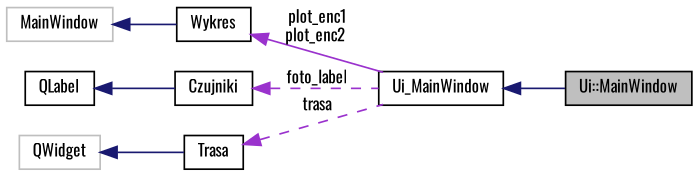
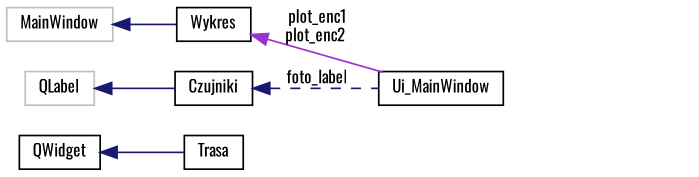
  digraph {
    fontname=Oswald
    rankdir=LR
    node [color=black fillcolor=white fontname=Oswald fontsize=10 shape=record style=filled]
    edge [color=midnightblue dir=back fontname=Oswald fontsize=10 labelfontname=Helvetica labelfontsize=10 style=solid]
-   n1 [fillcolor=grey75 fontcolor=black height=0.2 label="Ui::MainWindow" width=0.4]
    n2 [height=0.2 label=Ui_MainWindow width=0.4]
    n3 [height=0.2 label=Wykres width=0.4]
    n4 [color=grey75 height=0.2 label=MainWindow width=0.4]
    n5 [height=0.2 label=Czujniki width=0.4]
-   n6 [height=0.2 label=QLabel width=0.4]
+   n6 [color=grey75 height=0.2 label=QLabel width=0.4]
    n7 [height=0.2 label=Trasa width=0.4]
-   n8 [color=grey75 height=0.2 label=QWidget width=0.4]
-   n2 -> n1
+   n8 [height=0.2 label=QWidget width=0.4]
    n3 -> n2 [color=darkorchid3 label=" plot_enc1\nplot_enc2"]
    n4 -> n3
-   n5 -> n2 [color=darkorchid3 label=" foto_label" style=dashed]
+   n5 -> n2 [label=" foto_label" style=dashed]
    n6 -> n5
-   n7 -> n2 [color=darkorchid3 label=" trasa" style=dashed]
    n8 -> n7
  }
